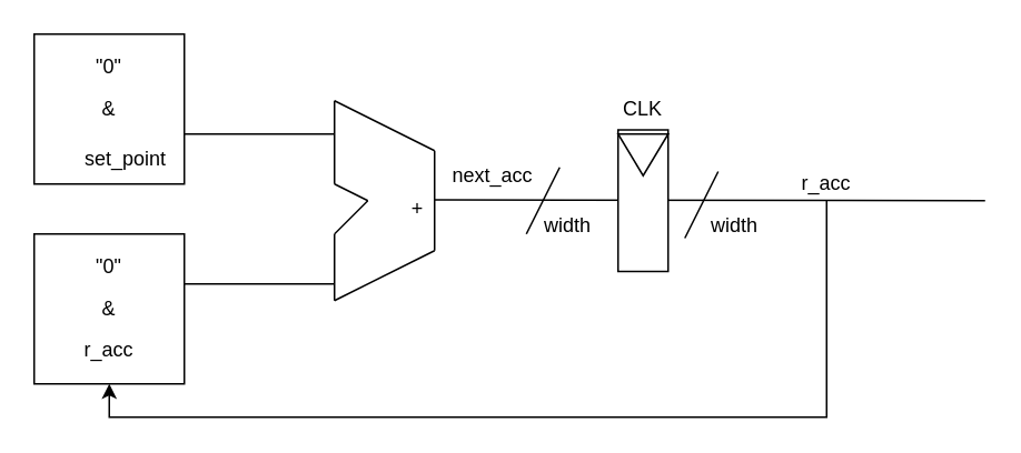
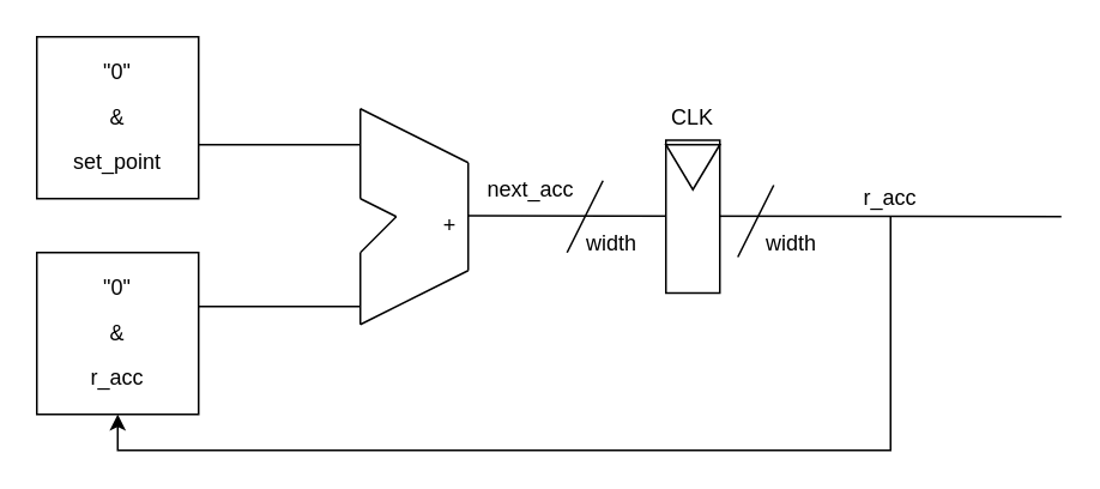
  <mxCell id="0" />
  <mxCell id="1" parent="0" />
  <mxCell id="2" value="" style="group" parent="1" vertex="1" connectable="0"><mxGeometry x="20" y="140" width="90" height="90" as="geometry" /></mxCell>
  <mxCell id="3" value="" style="rounded=0;whiteSpace=wrap;html=1;" parent="2" vertex="1"><mxGeometry width="90" height="90" as="geometry" /></mxCell>
  <mxCell id="4" value="&quot;0&quot;" style="text;html=1;align=center;verticalAlign=middle;whiteSpace=wrap;rounded=0;" parent="2" vertex="1"><mxGeometry x="30" y="10" width="30" height="20" as="geometry" /></mxCell>
  <mxCell id="5" value="&amp;amp;" style="text;html=1;align=center;verticalAlign=middle;whiteSpace=wrap;rounded=0;" parent="2" vertex="1"><mxGeometry x="30" y="35" width="30" height="20" as="geometry" /></mxCell>
  <mxCell id="6" value="r_acc" style="text;html=1;align=center;verticalAlign=middle;whiteSpace=wrap;rounded=0;" parent="2" vertex="1"><mxGeometry x="30" y="60" width="30" height="20" as="geometry" /></mxCell>
  <mxCell id="7" value="" style="group" parent="1" vertex="1" connectable="0"><mxGeometry x="20" y="20" width="90" height="90" as="geometry" /></mxCell>
  <mxCell id="8" value="" style="rounded=0;whiteSpace=wrap;html=1;" parent="7" vertex="1"><mxGeometry width="90" height="90" as="geometry" /></mxCell>
  <mxCell id="9" value="&quot;0&quot;" style="text;html=1;align=center;verticalAlign=middle;whiteSpace=wrap;rounded=0;" parent="7" vertex="1"><mxGeometry x="30" y="10" width="30" height="20" as="geometry" /></mxCell>
  <mxCell id="10" value="&amp;amp;" style="text;html=1;align=center;verticalAlign=middle;whiteSpace=wrap;rounded=0;" parent="7" vertex="1"><mxGeometry x="30" y="35" width="30" height="20" as="geometry" /></mxCell>
- <mxCell id="11" value="set_point" style="text;html=1;align=center;verticalAlign=middle;whiteSpace=wrap;rounded=0;" parent="7" vertex="1"><mxGeometry x="40" y="65" width="30" height="20" as="geometry" /></mxCell>
+ <mxCell id="11" value="set_point" style="text;html=1;align=center;verticalAlign=middle;whiteSpace=wrap;rounded=0;" parent="7" vertex="1"><mxGeometry x="30" y="60" width="30" height="20" as="geometry" /></mxCell>
  <mxCell id="12" value="" style="group" parent="1" vertex="1" connectable="0"><mxGeometry x="200" y="60" width="125" height="120" as="geometry" /></mxCell>
  <mxCell id="13" value="" style="endArrow=none;html=1;rounded=0;" parent="12" edge="1"><mxGeometry width="50" height="50" relative="1" as="geometry"><mxPoint y="120" as="sourcePoint" /><mxPoint x="60" y="90" as="targetPoint" /></mxGeometry></mxCell>
  <mxCell id="14" value="" style="endArrow=none;html=1;rounded=0;" parent="12" edge="1"><mxGeometry width="50" height="50" relative="1" as="geometry"><mxPoint x="60" y="90" as="sourcePoint" /><mxPoint x="60" y="30" as="targetPoint" /></mxGeometry></mxCell>
  <mxCell id="15" value="" style="endArrow=none;html=1;rounded=0;" parent="12" edge="1"><mxGeometry width="50" height="50" relative="1" as="geometry"><mxPoint as="sourcePoint" /><mxPoint x="60" y="30" as="targetPoint" /></mxGeometry></mxCell>
  <mxCell id="16" value="" style="endArrow=none;html=1;rounded=0;" parent="12" edge="1"><mxGeometry width="50" height="50" relative="1" as="geometry"><mxPoint y="50" as="sourcePoint" /><mxPoint as="targetPoint" /></mxGeometry></mxCell>
  <mxCell id="17" value="" style="endArrow=none;html=1;rounded=0;" parent="12" edge="1"><mxGeometry width="50" height="50" relative="1" as="geometry"><mxPoint y="120" as="sourcePoint" /><mxPoint y="80" as="targetPoint" /></mxGeometry></mxCell>
  <mxCell id="18" value="" style="endArrow=none;html=1;rounded=0;" parent="12" edge="1"><mxGeometry width="50" height="50" relative="1" as="geometry"><mxPoint y="80" as="sourcePoint" /><mxPoint x="20" y="60" as="targetPoint" /></mxGeometry></mxCell>
  <mxCell id="19" value="" style="endArrow=none;html=1;rounded=0;" parent="12" edge="1"><mxGeometry width="50" height="50" relative="1" as="geometry"><mxPoint y="50" as="sourcePoint" /><mxPoint x="20" y="60" as="targetPoint" /></mxGeometry></mxCell>
  <mxCell id="20" value="+" style="text;html=1;align=center;verticalAlign=middle;whiteSpace=wrap;rounded=0;" parent="12" vertex="1"><mxGeometry x="20" y="50" width="60" height="30" as="geometry" /></mxCell>
  <mxCell id="21" value="next_acc" style="text;html=1;align=center;verticalAlign=middle;whiteSpace=wrap;rounded=0;" parent="12" vertex="1"><mxGeometry x="65" y="30" width="60" height="30" as="geometry" /></mxCell>
  <mxCell id="22" value="" style="endArrow=none;html=1;rounded=0;" parent="1" edge="1"><mxGeometry width="50" height="50" relative="1" as="geometry"><mxPoint x="110" y="170" as="sourcePoint" /><mxPoint x="200" y="170" as="targetPoint" /></mxGeometry></mxCell>
  <mxCell id="23" value="" style="endArrow=none;html=1;rounded=0;" parent="1" edge="1"><mxGeometry width="50" height="50" relative="1" as="geometry"><mxPoint x="110" y="80" as="sourcePoint" /><mxPoint x="200" y="80" as="targetPoint" /></mxGeometry></mxCell>
  <mxCell id="24" value="" style="endArrow=none;html=1;rounded=0;" parent="1" edge="1"><mxGeometry width="50" height="50" relative="1" as="geometry"><mxPoint x="260" y="119.5" as="sourcePoint" /><mxPoint x="590" y="120" as="targetPoint" /></mxGeometry></mxCell>
  <mxCell id="25" value="" style="endArrow=none;html=1;rounded=0;" parent="1" edge="1"><mxGeometry width="50" height="50" relative="1" as="geometry"><mxPoint x="315" y="140" as="sourcePoint" /><mxPoint x="335" y="100" as="targetPoint" /></mxGeometry></mxCell>
  <mxCell id="26" value="width" style="text;html=1;align=center;verticalAlign=middle;whiteSpace=wrap;rounded=0;" parent="1" vertex="1"><mxGeometry x="310" y="120" width="60" height="30" as="geometry" /></mxCell>
  <mxCell id="27" value="" style="endArrow=none;html=1;rounded=0;" parent="1" edge="1"><mxGeometry width="50" height="50" relative="1" as="geometry"><mxPoint x="410" y="142.5" as="sourcePoint" /><mxPoint x="430" y="102.5" as="targetPoint" /></mxGeometry></mxCell>
  <mxCell id="28" value="width" style="text;html=1;align=center;verticalAlign=middle;whiteSpace=wrap;rounded=0;" parent="1" vertex="1"><mxGeometry x="410" y="120" width="60" height="30" as="geometry" /></mxCell>
  <mxCell id="29" value="" style="group" parent="1" vertex="1" connectable="0"><mxGeometry x="370" y="77.5" width="30" height="85" as="geometry" /></mxCell>
  <mxCell id="30" value="" style="rounded=0;whiteSpace=wrap;html=1;" parent="29" vertex="1"><mxGeometry width="30" height="85" as="geometry" /></mxCell>
  <mxCell id="31" value="" style="triangle;whiteSpace=wrap;html=1;rotation=90;" parent="29" vertex="1"><mxGeometry x="2.5" width="25" height="30" as="geometry" /></mxCell>
  <mxCell id="32" style="edgeStyle=orthogonalEdgeStyle;rounded=0;orthogonalLoop=1;jettySize=auto;html=1;entryX=0.5;entryY=1;entryDx=0;entryDy=0;" edge="1" parent="1" source="33" target="3"><mxGeometry relative="1" as="geometry"><Array as="points"><mxPoint x="495" y="250" /><mxPoint x="65" y="250" /></Array></mxGeometry></mxCell>
  <mxCell id="33" value="r_acc" style="text;html=1;align=center;verticalAlign=middle;whiteSpace=wrap;rounded=0;" parent="1" vertex="1"><mxGeometry x="480" y="100" width="30" height="20" as="geometry" /></mxCell>
  <mxCell id="34" value="CLK" style="text;html=1;align=center;verticalAlign=middle;whiteSpace=wrap;rounded=0;" parent="1" vertex="1"><mxGeometry x="355" y="50" width="60" height="30" as="geometry" /></mxCell>
